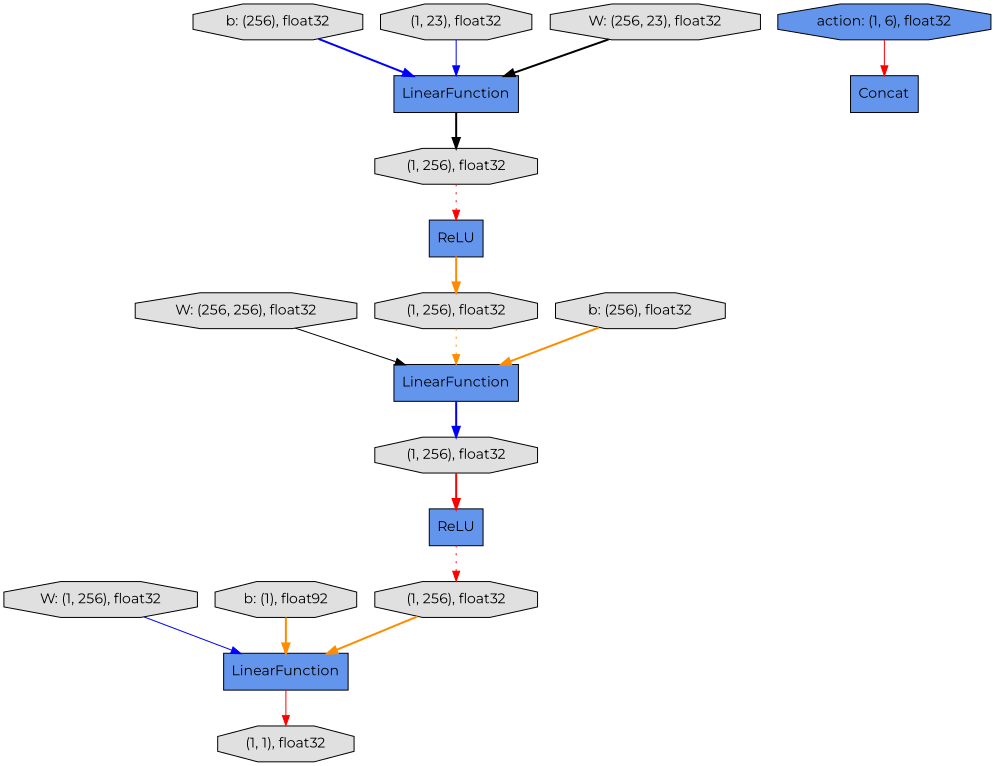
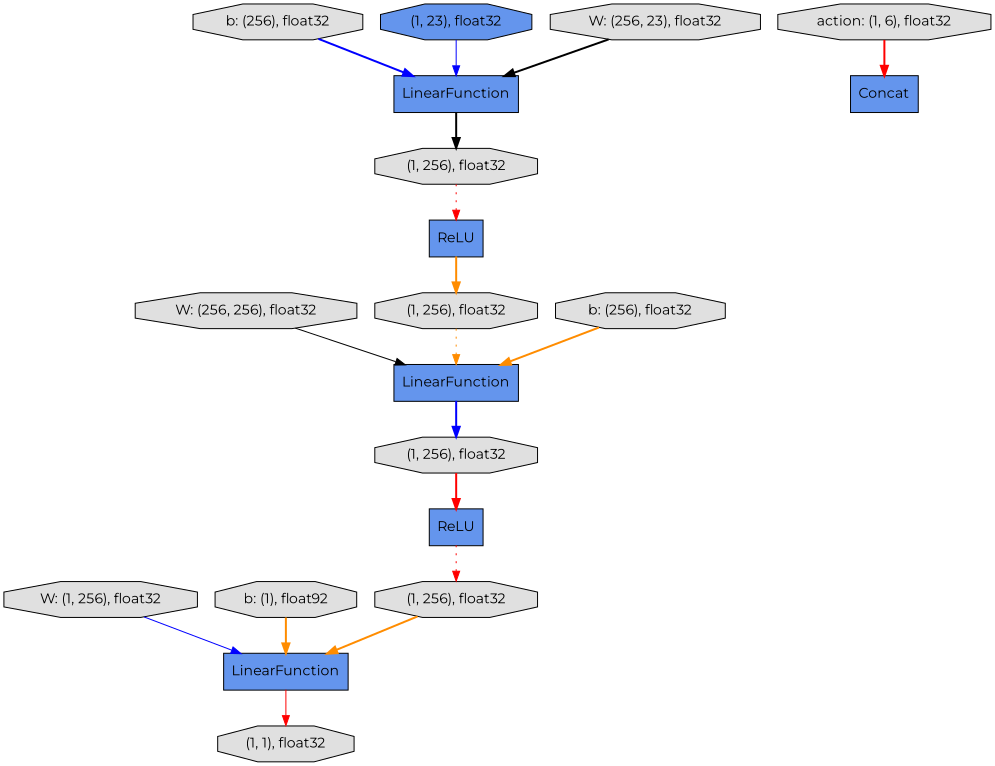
  digraph {
    fontname=Montserrat
    rankdir=TB
    node [fillcolor="#E0E0E0" fontname=Montserrat shape=octagon style=filled]
    edge [color=red fontname=Montserrat style=bold]
    n1 [label="(1, 256), float32"]
    n2 [fillcolor="#6495ED" label=ReLU shape=record]
    n3 [label="(1, 256), float32"]
    n4 [label="(1, 1), float32"]
    n5 [label="W: (256, 256), float32"]
    n6 [fillcolor="#6495ED" label=LinearFunction shape=record]
    n7 [fillcolor="#6495ED" label=LinearFunction shape=record]
    n8 [fillcolor="#6495ED" label=Concat shape=record]
    n9 [label="b: (256), float32"]
    n10 [fillcolor="#6495ED" label=LinearFunction shape=record]
    n11 [label="(1, 256), float32"]
    n12 [fillcolor="#6495ED" label=ReLU shape=record]
    n13 [label="W: (1, 256), float32"]
-   n14 [fillcolor="#6495ED" label="action: (1, 6), float32"]
+   n14 [label="action: (1, 6), float32"]
    n15 [label="(1, 256), float32"]
    n16 [label="b: (256), float32"]
-   n17 [label="(1, 23), float32"]
+   n17 [fillcolor="#6495ED" label="(1, 23), float32"]
    n18 [label="b: (1), float92"]
    n19 [label="W: (256, 23), float32"]
    n1 -> n2
    n2 -> n3 [style=dotted]
    n3 -> n7 [color=darkorange]
    n5 -> n6 [color=black style=solid]
    n6 -> n1 [color=blue]
    n7 -> n4 [style=solid]
    n9 -> n10 [color=blue]
    n10 -> n11 [color=black]
    n11 -> n12 [style=dotted]
    n12 -> n15 [color=darkorange]
    n13 -> n7 [color=blue style=solid]
-   n14 -> n8 [style=solid]
+   n14 -> n8
    n15 -> n6 [color=darkorange style=dotted]
    n16 -> n6 [color=darkorange]
    n17 -> n10 [color=blue style=solid]
    n18 -> n7 [color=darkorange]
    n19 -> n10 [color=black]
  }
